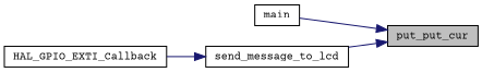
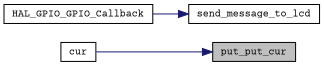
  digraph {
    fontname="Courier Prime"
    rankdir=RL
    node [color=black fillcolor=white fontname="Courier Prime" fontsize=10 shape=record style=filled]
    edge [color=midnightblue dir=back fontname="Courier Prime" fontsize=10 labelfontname=Helvetica labelfontsize=10 style=solid]
    n1 [fillcolor=grey75 fontcolor=black height=0.2 label=put_put_cur width=0.4]
-   n2 [height=0.2 label=main width=0.4]
+   n2 [height=0.2 label=cur width=0.4]
    n3 [height=0.2 label=send_message_to_lcd width=0.4]
-   n4 [height=0.2 label=HAL_GPIO_EXTI_Callback width=0.4]
+   n4 [height=0.2 label=HAL_GPIO_GPIO_Callback width=0.4]
    n1 -> n2
-   n1 -> n3
    n3 -> n4
  }
